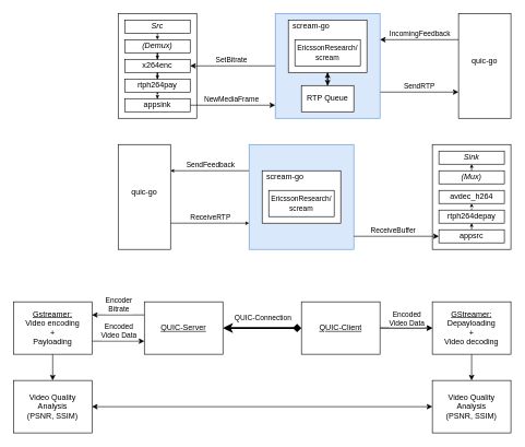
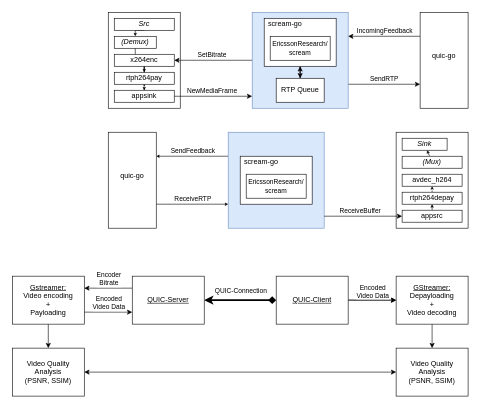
  <mxCell id="0" />
  <mxCell id="1" parent="0" />
  <mxCell id="2" value="" style="rounded=0;whiteSpace=wrap;html=1;align=center;" parent="1" vertex="1"><mxGeometry x="180" y="20" width="120" height="160" as="geometry" /></mxCell>
  <mxCell id="3" style="edgeStyle=orthogonalEdgeStyle;rounded=0;orthogonalLoop=1;jettySize=auto;html=1;startArrow=none;startFill=0;" parent="1" source="7" target="18" edge="1"><mxGeometry relative="1" as="geometry" /></mxCell>
  <mxCell id="4" value="SetBitrate" style="edgeLabel;html=1;align=center;verticalAlign=middle;resizable=0;points=[];" parent="3" vertex="1" connectable="0"><mxGeometry x="0.37" y="-1" relative="1" as="geometry"><mxPoint x="21.67" y="-9" as="offset" /></mxGeometry></mxCell>
  <mxCell id="5" style="edgeStyle=orthogonalEdgeStyle;rounded=0;orthogonalLoop=1;jettySize=auto;html=1;exitX=1;exitY=0.75;exitDx=0;exitDy=0;entryX=0;entryY=0.75;entryDx=0;entryDy=0;startArrow=none;startFill=0;" parent="1" source="7" target="10" edge="1"><mxGeometry relative="1" as="geometry" /></mxCell>
  <mxCell id="6" value="SendRTP" style="edgeLabel;html=1;align=center;verticalAlign=middle;resizable=0;points=[];" parent="5" vertex="1" connectable="0"><mxGeometry x="0.207" y="1" relative="1" as="geometry"><mxPoint x="-12.57" y="-9" as="offset" /></mxGeometry></mxCell>
  <mxCell id="7" value="" style="rounded=0;whiteSpace=wrap;html=1;fillColor=#dae8fc;strokeColor=#6c8ebf;" parent="1" vertex="1"><mxGeometry x="420" y="20" width="160" height="160" as="geometry" /></mxCell>
  <mxCell id="8" style="edgeStyle=orthogonalEdgeStyle;rounded=0;orthogonalLoop=1;jettySize=auto;html=1;exitX=0;exitY=0.25;exitDx=0;exitDy=0;entryX=1;entryY=0.25;entryDx=0;entryDy=0;startArrow=none;startFill=0;" parent="1" source="10" target="7" edge="1"><mxGeometry relative="1" as="geometry" /></mxCell>
  <mxCell id="9" value="IncomingFeedback" style="edgeLabel;html=1;align=center;verticalAlign=middle;resizable=0;points=[];" parent="8" vertex="1" connectable="0"><mxGeometry x="0.383" y="2" relative="1" as="geometry"><mxPoint x="23" y="-12" as="offset" /></mxGeometry></mxCell>
  <mxCell id="10" value="quic-go&lt;div align=&quot;center&quot;&gt;&lt;br&gt;&lt;/div&gt;" style="rounded=0;whiteSpace=wrap;html=1;align=center;" parent="1" vertex="1"><mxGeometry x="700" y="20" width="80" height="160" as="geometry" /></mxCell>
  <mxCell id="11" style="edgeStyle=orthogonalEdgeStyle;rounded=0;orthogonalLoop=1;jettySize=auto;html=1;entryX=0.5;entryY=1;entryDx=0;entryDy=0;startArrow=classic;startFill=1;" parent="1" source="12" target="24" edge="1"><mxGeometry relative="1" as="geometry" /></mxCell>
  <mxCell id="12" value="RTP Queue" style="rounded=0;whiteSpace=wrap;html=1;" parent="1" vertex="1"><mxGeometry x="460" y="130" width="80" height="40" as="geometry" /></mxCell>
  <mxCell id="13" style="edgeStyle=orthogonalEdgeStyle;rounded=0;orthogonalLoop=1;jettySize=auto;html=1;exitX=0.5;exitY=1;exitDx=0;exitDy=0;entryX=0.5;entryY=0;entryDx=0;entryDy=0;startArrow=none;startFill=0;endSize=3;" parent="1" source="14" target="16" edge="1"><mxGeometry relative="1" as="geometry" /></mxCell>
  <mxCell id="14" value="&lt;i&gt;Src&lt;/i&gt;" style="rounded=0;whiteSpace=wrap;html=1;" parent="1" vertex="1"><mxGeometry x="190" y="30" width="100" height="20" as="geometry" /></mxCell>
  <mxCell id="15" style="edgeStyle=orthogonalEdgeStyle;rounded=0;orthogonalLoop=1;jettySize=auto;html=1;exitX=0.5;exitY=1;exitDx=0;exitDy=0;startArrow=none;startFill=0;endSize=3;" parent="1" source="16" target="18" edge="1"><mxGeometry relative="1" as="geometry" /></mxCell>
- <mxCell id="16" value="&lt;i&gt;(Demux)&lt;/i&gt;" style="rounded=0;whiteSpace=wrap;html=1;" parent="1" vertex="1"><mxGeometry x="190" y="60" width="100" height="20" as="geometry" /></mxCell>
+ <mxCell id="16" value="&lt;i&gt;(Demux)&lt;/i&gt;" style="rounded=0;whiteSpace=wrap;html=1;" parent="1" vertex="1"><mxGeometry x="190" y="60" width="70" height="20" as="geometry" /></mxCell>
  <mxCell id="17" style="edgeStyle=orthogonalEdgeStyle;rounded=0;orthogonalLoop=1;jettySize=auto;html=1;entryX=0.5;entryY=0;entryDx=0;entryDy=0;startArrow=none;startFill=0;endSize=3;" parent="1" source="18" target="20" edge="1"><mxGeometry relative="1" as="geometry" /></mxCell>
  <mxCell id="18" value="x264enc" style="rounded=0;whiteSpace=wrap;html=1;" parent="1" vertex="1"><mxGeometry x="190" y="90" width="100" height="20" as="geometry" /></mxCell>
  <mxCell id="19" style="edgeStyle=orthogonalEdgeStyle;rounded=0;orthogonalLoop=1;jettySize=auto;html=1;startArrow=none;startFill=0;endSize=3;dashed=1;" parent="1" source="20" target="23" edge="1"><mxGeometry relative="1" as="geometry" /></mxCell>
  <mxCell id="20" value="rtph264pay" style="rounded=0;whiteSpace=wrap;html=1;" parent="1" vertex="1"><mxGeometry x="190" y="120" width="100" height="20" as="geometry" /></mxCell>
  <mxCell id="21" style="edgeStyle=orthogonalEdgeStyle;rounded=0;orthogonalLoop=1;jettySize=auto;html=1;startArrow=none;startFill=0;entryX=0;entryY=0.875;entryDx=0;entryDy=0;entryPerimeter=0;" parent="1" source="23" target="7" edge="1"><mxGeometry relative="1" as="geometry" /></mxCell>
  <mxCell id="22" value="NewMediaFrame" style="edgeLabel;html=1;align=center;verticalAlign=middle;resizable=0;points=[];" parent="21" vertex="1" connectable="0"><mxGeometry x="-0.389" y="1" relative="1" as="geometry"><mxPoint x="22.38" y="-9" as="offset" /></mxGeometry></mxCell>
  <mxCell id="23" value="appsink" style="rounded=0;whiteSpace=wrap;html=1;" parent="1" vertex="1"><mxGeometry x="190" y="150" width="100" height="20" as="geometry" /></mxCell>
  <mxCell id="24" value="" style="rounded=0;whiteSpace=wrap;html=1;" parent="1" vertex="1"><mxGeometry x="440" y="30" width="120" height="80" as="geometry" /></mxCell>
  <mxCell id="25" value="&lt;div&gt;&lt;font style=&quot;font-size: 11px&quot;&gt;EricssonResearch/&lt;/font&gt;&lt;/div&gt;&lt;div&gt;&lt;font style=&quot;font-size: 11px&quot;&gt;scream&lt;/font&gt;&lt;/div&gt;" style="rounded=0;whiteSpace=wrap;html=1;" parent="1" vertex="1"><mxGeometry x="450" y="60" width="100" height="40" as="geometry" /></mxCell>
  <mxCell id="26" value="scream-go" style="text;html=1;strokeColor=none;fillColor=none;align=center;verticalAlign=middle;whiteSpace=wrap;rounded=0;" parent="1" vertex="1"><mxGeometry x="445" y="30" width="60" height="20" as="geometry" /></mxCell>
  <mxCell id="27" style="edgeStyle=none;rounded=0;orthogonalLoop=1;jettySize=auto;html=1;exitX=1;exitY=0.75;exitDx=0;exitDy=0;entryX=0;entryY=0.75;entryDx=0;entryDy=0;startArrow=none;startFill=0;endSize=3;" parent="1" source="29" target="32" edge="1"><mxGeometry relative="1" as="geometry" /></mxCell>
  <mxCell id="28" value="ReceiveRTP" style="edgeLabel;html=1;align=center;verticalAlign=middle;resizable=0;points=[];" parent="27" vertex="1" connectable="0"><mxGeometry x="-0.402" relative="1" as="geometry"><mxPoint x="24" y="-10" as="offset" /></mxGeometry></mxCell>
  <mxCell id="29" value="quic-go&lt;div align=&quot;center&quot;&gt;&lt;br&gt;&lt;/div&gt;" style="rounded=0;whiteSpace=wrap;html=1;align=center;" parent="1" vertex="1"><mxGeometry x="180" y="220" width="80" height="160" as="geometry" /></mxCell>
  <mxCell id="30" style="edgeStyle=none;rounded=0;orthogonalLoop=1;jettySize=auto;html=1;exitX=0;exitY=0.25;exitDx=0;exitDy=0;entryX=1;entryY=0.25;entryDx=0;entryDy=0;startArrow=none;startFill=0;endSize=3;" parent="1" source="32" target="29" edge="1"><mxGeometry relative="1" as="geometry" /></mxCell>
  <mxCell id="31" value="SendFeedback" style="edgeLabel;html=1;align=center;verticalAlign=middle;resizable=0;points=[];" parent="30" vertex="1" connectable="0"><mxGeometry x="0.441" y="-2" relative="1" as="geometry"><mxPoint x="26.29" y="-8" as="offset" /></mxGeometry></mxCell>
  <mxCell id="32" value="" style="rounded=0;whiteSpace=wrap;html=1;fillColor=#dae8fc;strokeColor=#6c8ebf;" parent="1" vertex="1"><mxGeometry x="380" y="220" width="160" height="160" as="geometry" /></mxCell>
  <mxCell id="33" value="" style="rounded=0;whiteSpace=wrap;html=1;" parent="1" vertex="1"><mxGeometry x="400" y="260" width="120" height="80" as="geometry" /></mxCell>
  <mxCell id="34" value="&lt;div&gt;&lt;font style=&quot;font-size: 11px&quot;&gt;EricssonResearch/&lt;/font&gt;&lt;/div&gt;&lt;div&gt;&lt;font style=&quot;font-size: 11px&quot;&gt;scream&lt;/font&gt;&lt;/div&gt;" style="rounded=0;whiteSpace=wrap;html=1;" parent="1" vertex="1"><mxGeometry x="410" y="290" width="100" height="40" as="geometry" /></mxCell>
  <mxCell id="35" value="scream-go" style="text;html=1;strokeColor=none;fillColor=none;align=center;verticalAlign=middle;whiteSpace=wrap;rounded=0;" parent="1" vertex="1"><mxGeometry x="405" y="260" width="60" height="20" as="geometry" /></mxCell>
  <mxCell id="36" value="" style="rounded=0;whiteSpace=wrap;html=1;align=center;" parent="1" vertex="1"><mxGeometry x="660" y="220" width="120" height="160" as="geometry" /></mxCell>
- <mxCell id="37" value="&lt;i&gt;Sink&lt;/i&gt;" style="rounded=0;whiteSpace=wrap;html=1;" parent="1" vertex="1"><mxGeometry x="670" y="230" width="100" height="20" as="geometry" /></mxCell>
+ <mxCell id="37" value="&lt;i&gt;Sink&lt;/i&gt;" style="rounded=0;whiteSpace=wrap;html=1;" parent="1" vertex="1"><mxGeometry x="670" y="230" width="75" height="20" as="geometry" /></mxCell>
  <mxCell id="38" style="edgeStyle=none;rounded=0;orthogonalLoop=1;jettySize=auto;html=1;startArrow=none;startFill=0;endSize=3;" parent="1" source="39" target="37" edge="1"><mxGeometry relative="1" as="geometry" /></mxCell>
  <mxCell id="39" value="&lt;i&gt;(Mux)&lt;/i&gt;" style="rounded=0;whiteSpace=wrap;html=1;" parent="1" vertex="1"><mxGeometry x="670" y="260" width="100" height="20" as="geometry" /></mxCell>
  <mxCell id="40" value="avdec_h264" style="rounded=0;whiteSpace=wrap;html=1;" parent="1" vertex="1"><mxGeometry x="670" y="290" width="100" height="20" as="geometry" /></mxCell>
  <mxCell id="41" style="edgeStyle=none;rounded=0;orthogonalLoop=1;jettySize=auto;html=1;entryX=0.5;entryY=1;entryDx=0;entryDy=0;startArrow=none;startFill=0;endSize=3;dashed=1;" parent="1" source="42" target="40" edge="1"><mxGeometry relative="1" as="geometry" /></mxCell>
  <mxCell id="42" value="rtph264depay" style="rounded=0;whiteSpace=wrap;html=1;" parent="1" vertex="1"><mxGeometry x="670" y="320" width="100" height="20" as="geometry" /></mxCell>
  <mxCell id="43" style="edgeStyle=orthogonalEdgeStyle;rounded=0;orthogonalLoop=1;jettySize=auto;html=1;startArrow=none;startFill=0;endSize=3;entryX=0.5;entryY=1;entryDx=0;entryDy=0;" parent="1" source="46" target="42" edge="1"><mxGeometry relative="1" as="geometry"><Array as="points"><mxPoint x="720" y="350" /><mxPoint x="720" y="350" /></Array></mxGeometry></mxCell>
  <mxCell id="44" style="edgeStyle=none;rounded=0;orthogonalLoop=1;jettySize=auto;html=1;entryX=1;entryY=0.875;entryDx=0;entryDy=0;entryPerimeter=0;startArrow=classic;startFill=1;endSize=3;endArrow=none;endFill=0;" parent="1" source="46" target="32" edge="1"><mxGeometry relative="1" as="geometry" /></mxCell>
  <mxCell id="45" value="ReceiveBuffer" style="edgeLabel;html=1;align=center;verticalAlign=middle;resizable=0;points=[];" parent="44" vertex="1" connectable="0"><mxGeometry x="0.248" y="-1" relative="1" as="geometry"><mxPoint x="10.95" y="-9" as="offset" /></mxGeometry></mxCell>
  <mxCell id="46" value="appsrc" style="rounded=0;whiteSpace=wrap;html=1;" parent="1" vertex="1"><mxGeometry x="670" y="350" width="100" height="20" as="geometry" /></mxCell>
  <mxCell id="47" style="edgeStyle=orthogonalEdgeStyle;rounded=0;orthogonalLoop=1;jettySize=auto;html=1;startArrow=none;startFill=0;" parent="1" source="50" target="55" edge="1"><mxGeometry relative="1" as="geometry"><Array as="points"><mxPoint x="180" y="520" /><mxPoint x="180" y="520" /></Array></mxGeometry></mxCell>
  <mxCell id="48" value="&lt;div&gt;Encoded&lt;/div&gt;&lt;div&gt;Video Data&lt;/div&gt;" style="edgeLabel;html=1;align=center;verticalAlign=middle;resizable=0;points=[];" parent="47" vertex="1" connectable="0"><mxGeometry x="0.001" y="-11" relative="1" as="geometry"><mxPoint y="-26.03" as="offset" /></mxGeometry></mxCell>
  <mxCell id="49" style="edgeStyle=orthogonalEdgeStyle;rounded=0;orthogonalLoop=1;jettySize=auto;html=1;entryX=0.5;entryY=0;entryDx=0;entryDy=0;startArrow=none;startFill=0;strokeWidth=1;" parent="1" source="50" target="62" edge="1"><mxGeometry relative="1" as="geometry" /></mxCell>
  <mxCell id="50" value="&lt;div&gt;&lt;u&gt;Gstreamer:&lt;/u&gt;&lt;/div&gt;&lt;div&gt;Video encoding&lt;/div&gt;&lt;div&gt;+&lt;/div&gt;&lt;div&gt;Payloading&lt;br&gt;&lt;/div&gt;" style="rounded=0;whiteSpace=wrap;html=1;" parent="1" vertex="1"><mxGeometry y="460" width="120" height="80" as="geometry" x="20" /></mxCell>
  <mxCell id="51" style="edgeStyle=orthogonalEdgeStyle;rounded=0;orthogonalLoop=1;jettySize=auto;html=1;startArrow=none;startFill=0;" parent="1" source="55" target="50" edge="1"><mxGeometry relative="1" as="geometry"><Array as="points"><mxPoint x="180" y="480" /><mxPoint x="180" y="480" /></Array></mxGeometry></mxCell>
  <mxCell id="52" value="&lt;div&gt;Encoder&lt;/div&gt;&lt;div&gt;Bitrate&lt;/div&gt;" style="edgeLabel;html=1;align=center;verticalAlign=middle;resizable=0;points=[];" parent="51" vertex="1" connectable="0"><mxGeometry x="-0.001" y="14" relative="1" as="geometry"><mxPoint y="-29.03" as="offset" /></mxGeometry></mxCell>
  <mxCell id="53" style="edgeStyle=orthogonalEdgeStyle;rounded=0;orthogonalLoop=1;jettySize=auto;html=1;startArrow=classic;startFill=1;strokeWidth=3;endArrow=diamond;" parent="1" source="55" target="59" edge="1"><mxGeometry relative="1" as="geometry" /></mxCell>
  <mxCell id="54" value="QUIC-Connection" style="edgeLabel;html=1;align=center;verticalAlign=middle;resizable=0;points=[];" parent="53" vertex="1" connectable="0"><mxGeometry x="-0.203" y="2" relative="1" as="geometry"><mxPoint x="12.5" y="-15" as="offset" /></mxGeometry></mxCell>
  <mxCell id="55" value="&lt;div&gt;&lt;u&gt;QUIC-Server&lt;/u&gt;&lt;/div&gt;" style="rounded=0;whiteSpace=wrap;html=1;" parent="1" vertex="1"><mxGeometry x="220" y="460" width="120" height="80" as="geometry" /></mxCell>
  <mxCell id="56" style="edgeStyle=orthogonalEdgeStyle;rounded=0;orthogonalLoop=1;jettySize=auto;html=1;startArrow=none;startFill=0;" parent="1" source="59" target="61" edge="1"><mxGeometry relative="1" as="geometry" /></mxCell>
  <mxCell id="57" value="&lt;div&gt;Encoded&lt;/div&gt;&lt;div&gt;Video Data&lt;/div&gt;" style="edgeLabel;html=1;align=center;verticalAlign=middle;resizable=0;points=[];" parent="56" vertex="1" connectable="0"><mxGeometry x="-0.772" y="-3" relative="1" as="geometry"><mxPoint x="31.03" y="-18" as="offset" /></mxGeometry></mxCell>
  <mxCell id="58" value="" style="edgeStyle=orthogonalEdgeStyle;rounded=0;orthogonalLoop=1;jettySize=auto;html=1;startArrow=none;startFill=0;" parent="1" source="59" target="61" edge="1"><mxGeometry relative="1" as="geometry" /></mxCell>
  <mxCell id="59" value="&lt;u&gt;QUIC-Client&lt;/u&gt;" style="rounded=0;whiteSpace=wrap;html=1;" parent="1" vertex="1"><mxGeometry x="460" y="460" width="120" height="80" as="geometry" /></mxCell>
  <mxCell id="60" style="edgeStyle=orthogonalEdgeStyle;rounded=0;orthogonalLoop=1;jettySize=auto;html=1;startArrow=none;startFill=0;strokeWidth=1;" parent="1" source="61" target="64" edge="1"><mxGeometry relative="1" as="geometry" /></mxCell>
  <mxCell id="61" value="&lt;div&gt;&lt;u&gt;GStreamer:&lt;/u&gt;&lt;/div&gt;&lt;div&gt;Depayloading&lt;/div&gt;&lt;div&gt;+&lt;/div&gt;&lt;div&gt;Video decoding&lt;br&gt;&lt;/div&gt;" style="rounded=0;whiteSpace=wrap;html=1;" parent="1" vertex="1"><mxGeometry x="660" y="460" width="120" height="80" as="geometry" /></mxCell>
  <mxCell id="62" value="&lt;div&gt;Video Quality Analysis&lt;/div&gt;&lt;div&gt;(PSNR, SSIM)&lt;br&gt;&lt;/div&gt;" style="rounded=0;whiteSpace=wrap;html=1;" parent="1" vertex="1"><mxGeometry y="580" width="120" height="80" as="geometry" x="20" /></mxCell>
  <mxCell id="63" style="edgeStyle=orthogonalEdgeStyle;rounded=0;orthogonalLoop=1;jettySize=auto;html=1;startArrow=classic;startFill=1;" parent="1" source="64" target="62" edge="1"><mxGeometry relative="1" as="geometry" /></mxCell>
  <mxCell id="64" value="&lt;div&gt;Video Quality Analysis&lt;/div&gt;&lt;div&gt;(PSNR, SSIM)&lt;br&gt;&lt;/div&gt;" style="rounded=0;whiteSpace=wrap;html=1;" parent="1" vertex="1"><mxGeometry x="660" y="580" width="120" height="80" as="geometry" /></mxCell>
